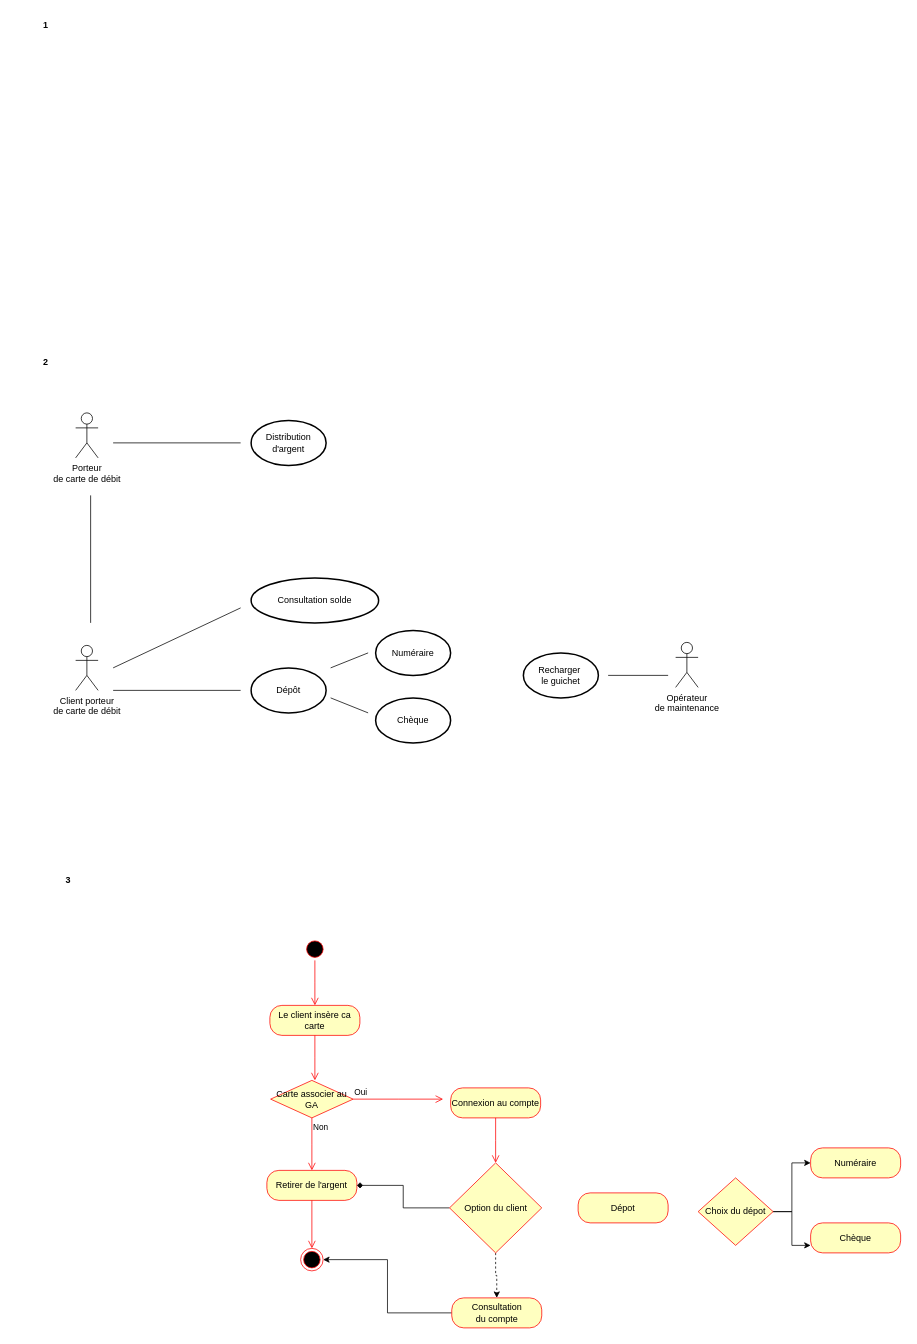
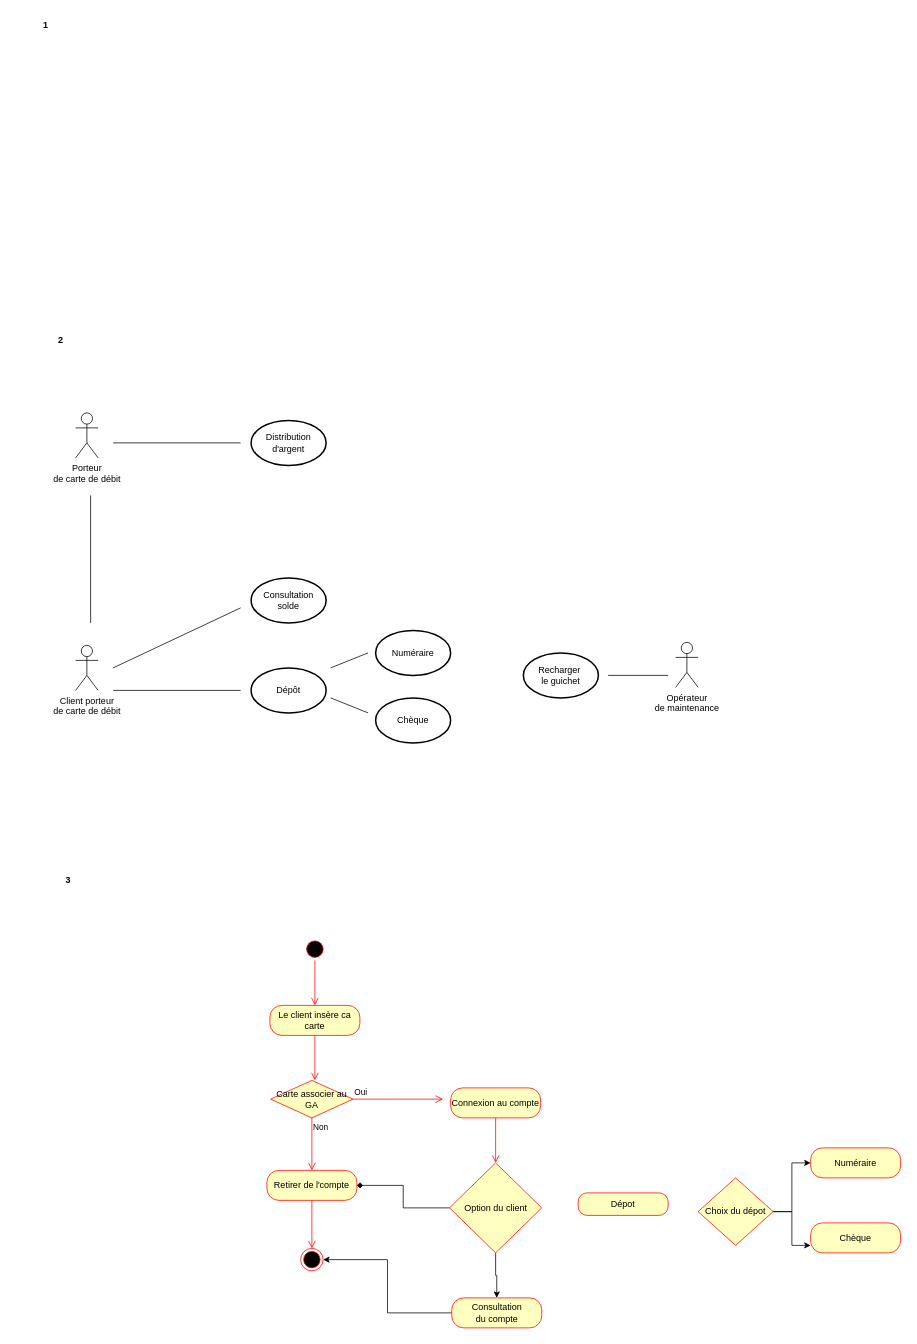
  <mxCell id="0" />
  <mxCell id="1" parent="0" />
  <mxCell id="2" value="1" style="text;align=center;fontStyle=1;verticalAlign=middle;spacingLeft=3;spacingRight=3;strokeColor=none;rotatable=0;points=[[0,0.5],[1,0.5]];portConstraint=eastwest;html=1;" vertex="1" parent="1"><mxGeometry x="20" y="20" width="80" height="26" as="geometry" /></mxCell>
- <mxCell id="3" value="2" style="text;align=center;fontStyle=1;verticalAlign=middle;spacingLeft=3;spacingRight=3;strokeColor=none;rotatable=0;points=[[0,0.5],[1,0.5]];portConstraint=eastwest;html=1;" vertex="1" parent="1"><mxGeometry x="20" y="470" width="80" height="26" as="geometry" /></mxCell>
+ <mxCell id="3" value="2" style="text;align=center;fontStyle=1;verticalAlign=middle;spacingLeft=3;spacingRight=3;strokeColor=none;rotatable=0;points=[[0,0.5],[1,0.5]];portConstraint=eastwest;html=1;" vertex="1" parent="1"><mxGeometry x="40" y="440" width="80" height="26" as="geometry" /></mxCell>
  <mxCell id="4" value="Porteur &lt;br&gt;de carte de débit" style="shape=umlActor;verticalLabelPosition=bottom;verticalAlign=top;html=1;" vertex="1" parent="1"><mxGeometry x="100" y="550" width="30" height="60" as="geometry" /></mxCell>
  <mxCell id="5" value="Distribution&lt;br&gt;d'argent" style="strokeWidth=2;html=1;shape=mxgraph.flowchart.start_1;whiteSpace=wrap;" vertex="1" parent="1"><mxGeometry x="334" y="560" width="100" height="60" as="geometry" /></mxCell>
  <mxCell id="6" value="" style="line;strokeWidth=1;fillColor=none;align=left;verticalAlign=middle;spacingTop=-1;spacingLeft=3;spacingRight=3;rotatable=0;labelPosition=right;points=[];portConstraint=eastwest;strokeColor=inherit;" vertex="1" parent="1"><mxGeometry x="150" y="586" width="170" height="8" as="geometry" /></mxCell>
  <mxCell id="7" value="Client porteur&lt;br&gt;de carte de débit" style="shape=umlActor;verticalLabelPosition=bottom;verticalAlign=top;html=1;" vertex="1" parent="1"><mxGeometry x="100" y="860" width="30" height="60" as="geometry" /></mxCell>
- <mxCell id="8" value="Consultation solde" style="strokeWidth=2;html=1;shape=mxgraph.flowchart.start_1;whiteSpace=wrap;" vertex="1" parent="1"><mxGeometry x="334" y="770" width="170" height="60" as="geometry" /></mxCell>
+ <mxCell id="8" value="Consultation solde" style="strokeWidth=2;html=1;shape=mxgraph.flowchart.start_1;whiteSpace=wrap;" vertex="1" parent="1"><mxGeometry x="334" y="770" width="100" height="60" as="geometry" /></mxCell>
  <mxCell id="9" value="Dépôt" style="strokeWidth=2;html=1;shape=mxgraph.flowchart.start_1;whiteSpace=wrap;" vertex="1" parent="1"><mxGeometry x="334" y="890" width="100" height="60" as="geometry" /></mxCell>
  <mxCell id="10" value="Numéraire" style="strokeWidth=2;html=1;shape=mxgraph.flowchart.start_1;whiteSpace=wrap;" vertex="1" parent="1"><mxGeometry x="500" y="840" width="100" height="60" as="geometry" /></mxCell>
  <mxCell id="11" value="Chèque" style="strokeWidth=2;html=1;shape=mxgraph.flowchart.start_1;whiteSpace=wrap;" vertex="1" parent="1"><mxGeometry x="500" y="930" width="100" height="60" as="geometry" /></mxCell>
  <mxCell id="12" value="" style="line;strokeWidth=1;fillColor=none;align=left;verticalAlign=middle;spacingTop=-1;spacingLeft=3;spacingRight=3;rotatable=0;labelPosition=right;points=[];portConstraint=eastwest;strokeColor=inherit;" vertex="1" parent="1"><mxGeometry x="150" y="916" width="170" height="8" as="geometry" /></mxCell>
  <mxCell id="13" value="" style="endArrow=none;html=1;rounded=0;" edge="1" parent="1"><mxGeometry width="50" height="50" relative="1" as="geometry"><mxPoint x="150" y="890" as="sourcePoint" /><mxPoint x="320" y="810" as="targetPoint" /></mxGeometry></mxCell>
  <mxCell id="14" value="" style="endArrow=none;html=1;rounded=0;" edge="1" parent="1"><mxGeometry width="50" height="50" relative="1" as="geometry"><mxPoint x="440" y="890" as="sourcePoint" /><mxPoint x="490" y="870" as="targetPoint" /></mxGeometry></mxCell>
  <mxCell id="15" value="" style="endArrow=none;html=1;rounded=0;" edge="1" parent="1"><mxGeometry width="50" height="50" relative="1" as="geometry"><mxPoint x="440" y="930" as="sourcePoint" /><mxPoint x="490" y="950" as="targetPoint" /></mxGeometry></mxCell>
  <mxCell id="16" value="" style="endArrow=none;html=1;rounded=0;" edge="1" parent="1"><mxGeometry width="50" height="50" relative="1" as="geometry"><mxPoint x="120" y="830" as="sourcePoint" /><mxPoint x="120" y="660" as="targetPoint" /></mxGeometry></mxCell>
  <mxCell id="17" value="Opérateur&lt;br&gt;de maintenance" style="shape=umlActor;verticalLabelPosition=bottom;verticalAlign=top;html=1;" vertex="1" parent="1"><mxGeometry x="900" y="856" width="30" height="60" as="geometry" /></mxCell>
  <mxCell id="18" value="Recharger&amp;nbsp;&lt;br&gt;le guichet" style="strokeWidth=2;html=1;shape=mxgraph.flowchart.start_1;whiteSpace=wrap;" vertex="1" parent="1"><mxGeometry x="697" y="870" width="100" height="60" as="geometry" /></mxCell>
  <mxCell id="19" value="" style="endArrow=none;html=1;rounded=0;" edge="1" parent="1"><mxGeometry width="50" height="50" relative="1" as="geometry"><mxPoint x="810" y="900" as="sourcePoint" /><mxPoint x="890" y="900" as="targetPoint" /></mxGeometry></mxCell>
  <mxCell id="20" value="3" style="text;align=center;fontStyle=1;verticalAlign=middle;spacingLeft=3;spacingRight=3;strokeColor=none;rotatable=0;points=[[0,0.5],[1,0.5]];portConstraint=eastwest;html=1;" vertex="1" parent="1"><mxGeometry x="50" y="1160" width="80" height="26" as="geometry" /></mxCell>
  <mxCell id="21" value="" style="ellipse;html=1;shape=startState;fillColor=#000000;strokeColor=#ff0000;" vertex="1" parent="1"><mxGeometry x="404" y="1250" width="30" height="30" as="geometry" /></mxCell>
  <mxCell id="22" value="" style="edgeStyle=orthogonalEdgeStyle;html=1;verticalAlign=bottom;endArrow=open;endSize=8;strokeColor=#ff0000;rounded=0;" edge="1" source="21" parent="1"><mxGeometry relative="1" as="geometry"><mxPoint x="419" y="1340" as="targetPoint" /></mxGeometry></mxCell>
  <mxCell id="23" value="Le client insère ca carte" style="rounded=1;whiteSpace=wrap;html=1;arcSize=40;fontColor=#000000;fillColor=#ffffc0;strokeColor=#ff0000;" vertex="1" parent="1"><mxGeometry x="359" y="1340" width="120" height="40" as="geometry" /></mxCell>
  <mxCell id="24" value="" style="edgeStyle=orthogonalEdgeStyle;html=1;verticalAlign=bottom;endArrow=open;endSize=8;strokeColor=#ff0000;rounded=0;" edge="1" source="23" parent="1"><mxGeometry relative="1" as="geometry"><mxPoint x="419" y="1440" as="targetPoint" /></mxGeometry></mxCell>
  <mxCell id="25" value="Carte associer au GA" style="rhombus;whiteSpace=wrap;html=1;fontColor=#000000;fillColor=#ffffc0;strokeColor=#ff0000;" vertex="1" parent="1"><mxGeometry x="360" y="1440" width="110" height="50" as="geometry" /></mxCell>
  <mxCell id="26" value="Oui" style="edgeStyle=orthogonalEdgeStyle;html=1;align=left;verticalAlign=bottom;endArrow=open;endSize=8;strokeColor=#ff0000;rounded=0;" edge="1" source="25" parent="1"><mxGeometry x="-1" relative="1" as="geometry"><mxPoint x="590" y="1465" as="targetPoint" /></mxGeometry></mxCell>
  <mxCell id="27" value="Non" style="edgeStyle=orthogonalEdgeStyle;html=1;align=left;verticalAlign=top;endArrow=open;endSize=8;strokeColor=#ff0000;rounded=0;" edge="1" source="25" parent="1"><mxGeometry x="-1" relative="1" as="geometry"><mxPoint x="415" y="1560" as="targetPoint" /></mxGeometry></mxCell>
- <mxCell id="28" value="Retirer de l'argent" style="rounded=1;whiteSpace=wrap;html=1;arcSize=40;fontColor=#000000;fillColor=#ffffc0;strokeColor=#ff0000;" vertex="1" parent="1"><mxGeometry x="355" y="1560" width="120" height="40" as="geometry" /></mxCell>
+ <mxCell id="28" value="Retirer de l'compte" style="rounded=1;whiteSpace=wrap;html=1;arcSize=40;fontColor=#000000;fillColor=#ffffc0;strokeColor=#ff0000;" vertex="1" parent="1"><mxGeometry x="355" y="1560" width="120" height="40" as="geometry" /></mxCell>
  <mxCell id="29" value="" style="edgeStyle=orthogonalEdgeStyle;html=1;verticalAlign=bottom;endArrow=open;endSize=8;strokeColor=#ff0000;rounded=0;" edge="1" source="28" parent="1" target="41"><mxGeometry relative="1" as="geometry"><mxPoint x="415" y="1660" as="targetPoint" /></mxGeometry></mxCell>
  <mxCell id="30" value="Connexion au compte" style="rounded=1;whiteSpace=wrap;html=1;arcSize=40;fontColor=#000000;fillColor=#ffffc0;strokeColor=#ff0000;" vertex="1" parent="1"><mxGeometry x="600" y="1450" width="120" height="40" as="geometry" /></mxCell>
  <mxCell id="31" value="" style="edgeStyle=orthogonalEdgeStyle;html=1;verticalAlign=bottom;endArrow=open;endSize=8;strokeColor=#ff0000;rounded=0;" edge="1" source="30" parent="1"><mxGeometry relative="1" as="geometry"><mxPoint x="660" y="1550" as="targetPoint" /></mxGeometry></mxCell>
  <mxCell id="32" style="edgeStyle=orthogonalEdgeStyle;rounded=0;orthogonalLoop=1;jettySize=auto;html=1;entryX=1;entryY=0.5;entryDx=0;entryDy=0;endArrow=diamond;" edge="1" parent="1" source="34" target="28"><mxGeometry relative="1" as="geometry" /></mxCell>
- <mxCell id="33" style="edgeStyle=orthogonalEdgeStyle;rounded=0;orthogonalLoop=1;jettySize=auto;html=1;entryX=0.5;entryY=0;entryDx=0;entryDy=0;dashed=1;" edge="1" parent="1" source="34" target="43"><mxGeometry relative="1" as="geometry" /></mxCell>
+ <mxCell id="33" style="edgeStyle=orthogonalEdgeStyle;rounded=0;orthogonalLoop=1;jettySize=auto;html=1;entryX=0.5;entryY=0;entryDx=0;entryDy=0;" edge="1" parent="1" source="34" target="43"><mxGeometry relative="1" as="geometry" /></mxCell>
  <mxCell id="34" value="Option du client" style="rhombus;whiteSpace=wrap;html=1;fontColor=#000000;fillColor=#ffffc0;strokeColor=#ff0000;" vertex="1" parent="1"><mxGeometry x="598.5" y="1550" width="123" height="120" as="geometry" /></mxCell>
- <mxCell id="35" value="Dépot" style="rounded=1;whiteSpace=wrap;html=1;arcSize=40;fontColor=#000000;fillColor=#ffffc0;strokeColor=#ff0000;" vertex="1" parent="1"><mxGeometry x="770" y="1590" width="120" height="40" as="geometry" /></mxCell>
+ <mxCell id="35" value="Dépot" style="rounded=1;whiteSpace=wrap;html=1;arcSize=40;fontColor=#000000;fillColor=#ffffc0;strokeColor=#ff0000;" vertex="1" parent="1"><mxGeometry x="770" y="1590" width="120" height="30" as="geometry" /></mxCell>
  <mxCell id="36" style="edgeStyle=orthogonalEdgeStyle;rounded=0;orthogonalLoop=1;jettySize=auto;html=1;entryX=0;entryY=0.5;entryDx=0;entryDy=0;" edge="1" parent="1" source="38" target="39"><mxGeometry relative="1" as="geometry" /></mxCell>
  <mxCell id="37" style="edgeStyle=orthogonalEdgeStyle;rounded=0;orthogonalLoop=1;jettySize=auto;html=1;entryX=0;entryY=0.75;entryDx=0;entryDy=0;" edge="1" parent="1" source="38" target="40"><mxGeometry relative="1" as="geometry" /></mxCell>
  <mxCell id="38" value="Choix du dépot" style="rhombus;whiteSpace=wrap;html=1;fontColor=#000000;fillColor=#ffffc0;strokeColor=#ff0000;" vertex="1" parent="1"><mxGeometry x="930" y="1570" width="100" height="90" as="geometry" /></mxCell>
  <mxCell id="39" value="Numéraire" style="rounded=1;whiteSpace=wrap;html=1;arcSize=40;fontColor=#000000;fillColor=#ffffc0;strokeColor=#ff0000;" vertex="1" parent="1"><mxGeometry x="1080" y="1530" width="120" height="40" as="geometry" /></mxCell>
  <mxCell id="40" value="Chèque" style="rounded=1;whiteSpace=wrap;html=1;arcSize=40;fontColor=#000000;fillColor=#ffffc0;strokeColor=#ff0000;" vertex="1" parent="1"><mxGeometry x="1080" y="1630" width="120" height="40" as="geometry" /></mxCell>
  <mxCell id="41" value="" style="ellipse;html=1;shape=endState;fillColor=#000000;strokeColor=#ff0000;" vertex="1" parent="1"><mxGeometry x="400" y="1664" width="30" height="30" as="geometry" /></mxCell>
  <mxCell id="42" style="edgeStyle=orthogonalEdgeStyle;rounded=0;orthogonalLoop=1;jettySize=auto;html=1;entryX=1;entryY=0.5;entryDx=0;entryDy=0;" edge="1" parent="1" source="43" target="41"><mxGeometry relative="1" as="geometry" /></mxCell>
  <mxCell id="43" value="Consultation&lt;br&gt;du compte" style="rounded=1;whiteSpace=wrap;html=1;arcSize=40;fontColor=#000000;fillColor=#ffffc0;strokeColor=#ff0000;" vertex="1" parent="1"><mxGeometry x="601.5" y="1730" width="120" height="40" as="geometry" /></mxCell>
